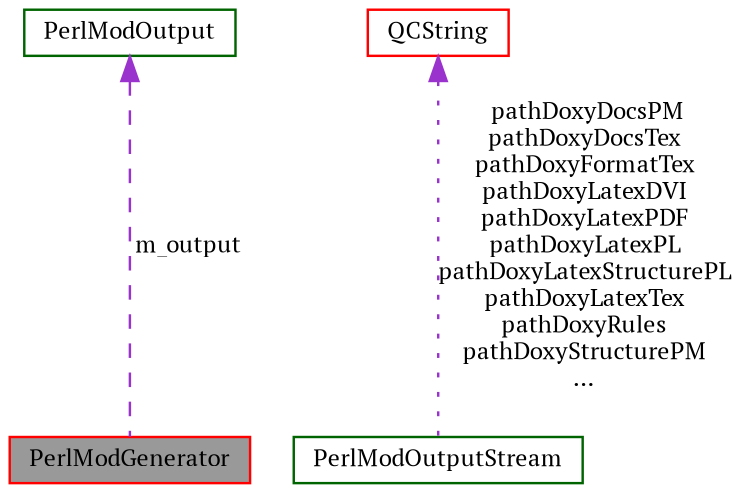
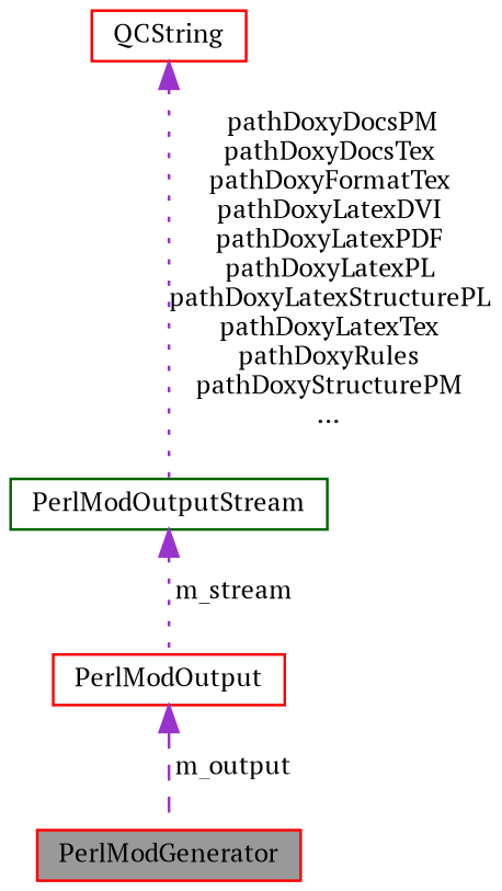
  digraph {
    fontname="PT Serif"
    node [color=red fillcolor=white fontname="PT Serif" fontsize=10 shape=box style=filled]
    edge [color=darkorchid3 dir=back fontname="PT Serif" fontsize=10 labelfontname=Helvetica labelfontsize=10 style=dotted]
    n1 [fillcolor=grey60 fontcolor=black height=0.2 label=PerlModGenerator width=0.4]
-   n2 [color=darkgreen height=0.2 label=PerlModOutput width=0.4]
+   n2 [height=0.2 label=PerlModOutput width=0.4]
    n3 [color=darkgreen height=0.2 label=PerlModOutputStream width=0.4]
    n4 [height=0.2 label=QCString width=0.4]
    n2 -> n1 [label=" m_output" style=dashed]
+   n3 -> n2 [label=" m_stream"]
    n4 -> n3 [label=" pathDoxyDocsPM\npathDoxyDocsTex\npathDoxyFormatTex\npathDoxyLatexDVI\npathDoxyLatexPDF\npathDoxyLatexPL\npathDoxyLatexStructurePL\npathDoxyLatexTex\npathDoxyRules\npathDoxyStructurePM\n..."]
  }
